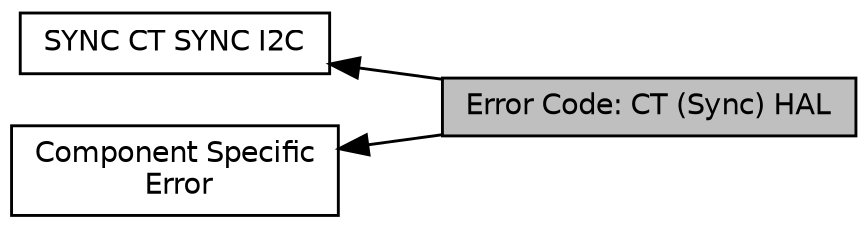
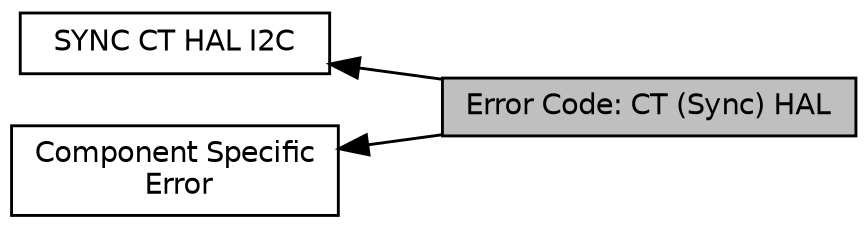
  digraph {
    rankdir=LR
    node [color=black fillcolor=white fontname=Helvetica fontsize=10 shape=record style=filled]
    edge [dir=back fontname=Helvetica fontsize=10 labelfontname=Helvetica labelfontsize=10 shape=plaintext style=solid]
    n1 [fillcolor=grey75 fontcolor=black height=0.2 label="Error Code: CT (Sync) HAL" width=0.4]
-   n2 [height=0.2 label="SYNC CT SYNC I2C" width=0.4]
+   n2 [height=0.2 label="SYNC CT HAL I2C" width=0.4]
    n3 [height=0.2 label="Component Specific\l Error" width=0.4]
    n2 -> n1
    n3 -> n1
  }
